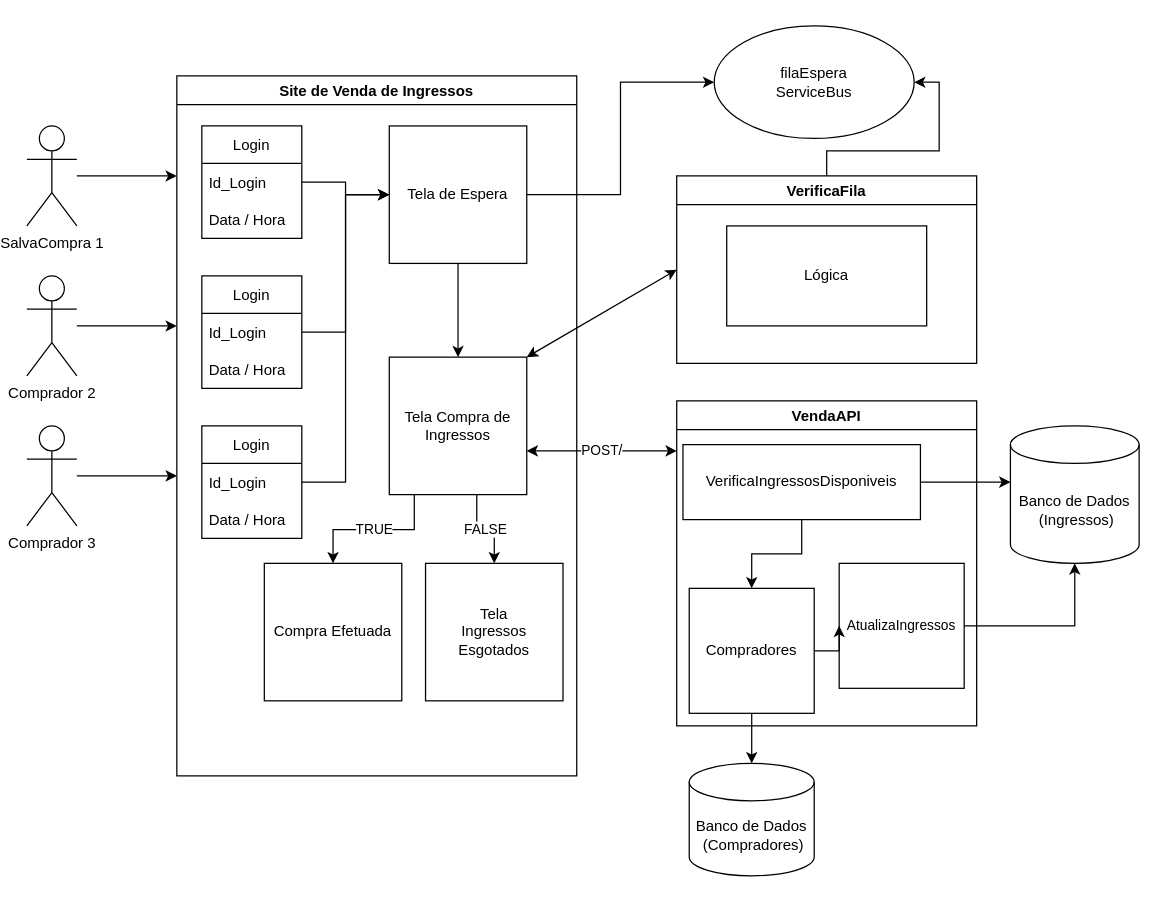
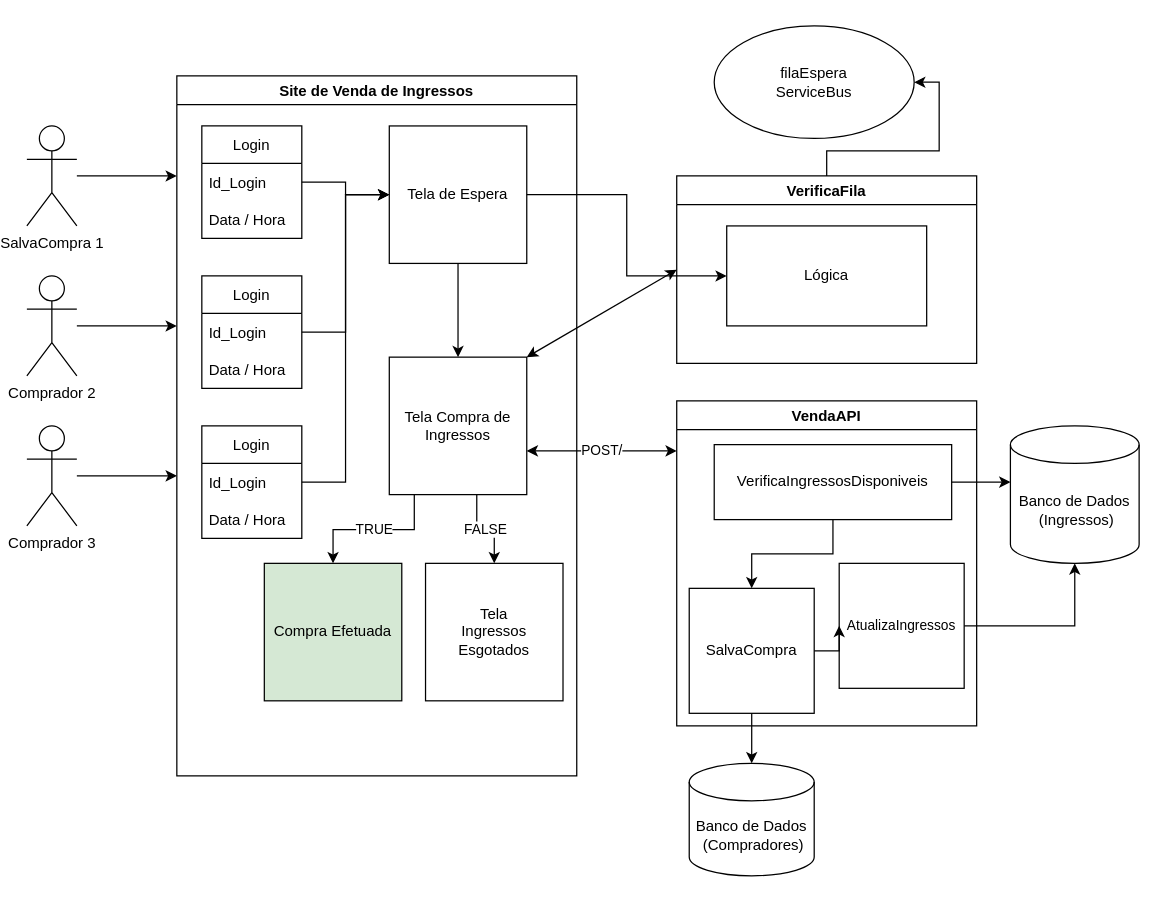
  <mxCell id="0" />
  <mxCell id="1" parent="0" />
  <mxCell id="2" style="edgeStyle=orthogonalEdgeStyle;rounded=0;orthogonalLoop=1;jettySize=auto;html=1;" parent="1" source="3" edge="1"><mxGeometry relative="1" as="geometry"><mxPoint x="140" y="380" as="targetPoint" /></mxGeometry></mxCell>
  <mxCell id="3" value="Comprador 3" style="shape=umlActor;verticalLabelPosition=bottom;verticalAlign=top;html=1;outlineConnect=0;" parent="1" vertex="1"><mxGeometry x="20" y="340" width="40" height="80" as="geometry" /></mxCell>
  <mxCell id="4" style="edgeStyle=orthogonalEdgeStyle;rounded=0;orthogonalLoop=1;jettySize=auto;html=1;" parent="1" source="5" edge="1"><mxGeometry relative="1" as="geometry"><mxPoint x="140" y="260" as="targetPoint" /></mxGeometry></mxCell>
  <mxCell id="5" value="Comprador 2" style="shape=umlActor;verticalLabelPosition=bottom;verticalAlign=top;html=1;outlineConnect=0;" parent="1" vertex="1"><mxGeometry x="20" y="220" width="40" height="80" as="geometry" /></mxCell>
  <mxCell id="6" style="edgeStyle=orthogonalEdgeStyle;rounded=0;orthogonalLoop=1;jettySize=auto;html=1;" parent="1" source="7" edge="1"><mxGeometry relative="1" as="geometry"><mxPoint x="140" y="140" as="targetPoint" /></mxGeometry></mxCell>
  <mxCell id="7" value="&lt;div&gt;SalvaCompra 1&lt;/div&gt;&lt;div&gt;&lt;br&gt;&lt;/div&gt;" style="shape=umlActor;verticalLabelPosition=bottom;verticalAlign=top;html=1;outlineConnect=0;" parent="1" vertex="1"><mxGeometry x="20" y="100" width="40" height="80" as="geometry" /></mxCell>
  <mxCell id="8" value="Site de Venda de Ingressos" style="swimlane;" parent="1" vertex="1"><mxGeometry x="140" y="60" width="320" height="560" as="geometry" /></mxCell>
  <mxCell id="9" value="Login" style="swimlane;fontStyle=0;childLayout=stackLayout;horizontal=1;startSize=30;horizontalStack=0;resizeParent=1;resizeParentMax=0;resizeLast=0;collapsible=1;marginBottom=0;" parent="8" vertex="1"><mxGeometry x="20" y="40" width="80" height="90" as="geometry" /></mxCell>
  <mxCell id="10" value="Id_Login" style="text;strokeColor=none;fillColor=none;align=left;verticalAlign=middle;spacingLeft=4;spacingRight=4;overflow=hidden;points=[[0,0.5],[1,0.5]];portConstraint=eastwest;rotatable=0;" parent="9" vertex="1"><mxGeometry y="30" width="80" height="30" as="geometry" /></mxCell>
  <mxCell id="11" value="Data / Hora" style="text;strokeColor=none;fillColor=none;align=left;verticalAlign=middle;spacingLeft=4;spacingRight=4;overflow=hidden;points=[[0,0.5],[1,0.5]];portConstraint=eastwest;rotatable=0;" parent="9" vertex="1"><mxGeometry y="60" width="80" height="30" as="geometry" /></mxCell>
  <mxCell id="12" style="edgeStyle=orthogonalEdgeStyle;rounded=0;orthogonalLoop=1;jettySize=auto;html=1;entryX=0;entryY=0.5;entryDx=0;entryDy=0;" parent="8" source="13" target="20" edge="1"><mxGeometry relative="1" as="geometry" /></mxCell>
  <mxCell id="13" value="Login" style="swimlane;fontStyle=0;childLayout=stackLayout;horizontal=1;startSize=30;horizontalStack=0;resizeParent=1;resizeParentMax=0;resizeLast=0;collapsible=1;marginBottom=0;" parent="8" vertex="1"><mxGeometry x="20" y="280" width="80" height="90" as="geometry" /></mxCell>
  <mxCell id="14" value="Id_Login" style="text;strokeColor=none;fillColor=none;align=left;verticalAlign=middle;spacingLeft=4;spacingRight=4;overflow=hidden;points=[[0,0.5],[1,0.5]];portConstraint=eastwest;rotatable=0;" parent="13" vertex="1"><mxGeometry y="30" width="80" height="30" as="geometry" /></mxCell>
  <mxCell id="15" value="Data / Hora" style="text;strokeColor=none;fillColor=none;align=left;verticalAlign=middle;spacingLeft=4;spacingRight=4;overflow=hidden;points=[[0,0.5],[1,0.5]];portConstraint=eastwest;rotatable=0;" parent="13" vertex="1"><mxGeometry y="60" width="80" height="30" as="geometry" /></mxCell>
  <mxCell id="16" value="Login" style="swimlane;fontStyle=0;childLayout=stackLayout;horizontal=1;startSize=30;horizontalStack=0;resizeParent=1;resizeParentMax=0;resizeLast=0;collapsible=1;marginBottom=0;" parent="8" vertex="1"><mxGeometry x="20" y="160" width="80" height="90" as="geometry" /></mxCell>
  <mxCell id="17" value="Id_Login" style="text;strokeColor=none;fillColor=none;align=left;verticalAlign=middle;spacingLeft=4;spacingRight=4;overflow=hidden;points=[[0,0.5],[1,0.5]];portConstraint=eastwest;rotatable=0;" parent="16" vertex="1"><mxGeometry y="30" width="80" height="30" as="geometry" /></mxCell>
  <mxCell id="18" value="Data / Hora" style="text;strokeColor=none;fillColor=none;align=left;verticalAlign=middle;spacingLeft=4;spacingRight=4;overflow=hidden;points=[[0,0.5],[1,0.5]];portConstraint=eastwest;rotatable=0;" parent="16" vertex="1"><mxGeometry y="60" width="80" height="30" as="geometry" /></mxCell>
  <mxCell id="19" style="edgeStyle=orthogonalEdgeStyle;rounded=0;orthogonalLoop=1;jettySize=auto;html=1;" parent="8" source="20" target="23" edge="1"><mxGeometry relative="1" as="geometry" /></mxCell>
  <mxCell id="20" value="Tela de Espera" style="whiteSpace=wrap;html=1;aspect=fixed;" parent="8" vertex="1"><mxGeometry x="170" y="40" width="110" height="110" as="geometry" /></mxCell>
  <mxCell id="21" value="TRUE" style="edgeStyle=orthogonalEdgeStyle;rounded=0;orthogonalLoop=1;jettySize=auto;html=1;entryX=0.5;entryY=0;entryDx=0;entryDy=0;fontSize=11;" parent="8" source="23" target="25" edge="1"><mxGeometry relative="1" as="geometry"><Array as="points"><mxPoint x="190" y="363" /><mxPoint x="125" y="363" /></Array></mxGeometry></mxCell>
  <mxCell id="22" value="FALSE" style="edgeStyle=orthogonalEdgeStyle;rounded=0;orthogonalLoop=1;jettySize=auto;html=1;entryX=0.5;entryY=0;entryDx=0;entryDy=0;fontSize=11;" parent="8" source="23" target="24" edge="1"><mxGeometry relative="1" as="geometry"><Array as="points"><mxPoint x="240" y="363" /><mxPoint x="254" y="363" /></Array></mxGeometry></mxCell>
  <mxCell id="23" value="Tela Compra de Ingressos" style="whiteSpace=wrap;html=1;aspect=fixed;" parent="8" vertex="1"><mxGeometry x="170" y="225" width="110" height="110" as="geometry" /></mxCell>
  <mxCell id="24" value="&lt;div&gt;Tela&lt;br&gt;&lt;/div&gt;&lt;div&gt;Ingressos&lt;/div&gt;&lt;div&gt;Esgotados&lt;/div&gt;" style="whiteSpace=wrap;html=1;aspect=fixed;" parent="8" vertex="1"><mxGeometry x="199" y="390" width="110" height="110" as="geometry" /></mxCell>
- <mxCell id="25" value="Compra Efetuada" style="whiteSpace=wrap;html=1;aspect=fixed;" parent="8" vertex="1"><mxGeometry x="70" y="390" width="110" height="110" as="geometry" /></mxCell>
+ <mxCell id="25" value="Compra Efetuada" style="whiteSpace=wrap;html=1;aspect=fixed;fillColor=#d5e8d4;" parent="8" vertex="1"><mxGeometry x="70" y="390" width="110" height="110" as="geometry" /></mxCell>
  <mxCell id="26" style="edgeStyle=orthogonalEdgeStyle;rounded=0;orthogonalLoop=1;jettySize=auto;html=1;entryX=0;entryY=0.5;entryDx=0;entryDy=0;fontSize=11;" parent="8" source="10" target="20" edge="1"><mxGeometry relative="1" as="geometry" /></mxCell>
  <mxCell id="27" style="edgeStyle=orthogonalEdgeStyle;rounded=0;orthogonalLoop=1;jettySize=auto;html=1;entryX=0;entryY=0.5;entryDx=0;entryDy=0;fontSize=11;" parent="8" source="17" target="20" edge="1"><mxGeometry relative="1" as="geometry" /></mxCell>
  <mxCell id="28" value="&lt;div&gt;Banco de Dados&lt;/div&gt;&lt;div&gt;&amp;nbsp;(Ingressos)&lt;/div&gt;" style="shape=cylinder3;whiteSpace=wrap;html=1;boundedLbl=1;backgroundOutline=1;size=15;" parent="1" vertex="1"><mxGeometry x="807" y="340" width="103" height="110" as="geometry" /></mxCell>
  <mxCell id="29" value="&lt;div&gt;Banco de Dados&lt;/div&gt;&lt;div&gt;&amp;nbsp;(Compradores)&lt;/div&gt;" style="shape=cylinder3;whiteSpace=wrap;html=1;boundedLbl=1;backgroundOutline=1;size=15;" parent="1" vertex="1"><mxGeometry x="550" y="610" width="100" height="90" as="geometry" /></mxCell>
  <mxCell id="30" value="VendaAPI" style="swimlane;" parent="1" vertex="1"><mxGeometry x="540" y="320" width="240" height="260" as="geometry" /></mxCell>
  <mxCell id="31" style="edgeStyle=orthogonalEdgeStyle;rounded=0;orthogonalLoop=1;jettySize=auto;html=1;entryX=0.5;entryY=0;entryDx=0;entryDy=0;" parent="30" source="32" target="33" edge="1"><mxGeometry relative="1" as="geometry" /></mxCell>
- <mxCell id="32" value="VerificaIngressosDisponiveis" style="rounded=0;whiteSpace=wrap;html=1;" parent="30" vertex="1"><mxGeometry x="5" y="35" width="190" height="60" as="geometry" /></mxCell>
- <mxCell id="33" value="Compradores" style="whiteSpace=wrap;html=1;aspect=fixed;" parent="30" vertex="1"><mxGeometry x="10" y="150" width="100" height="100" as="geometry" /></mxCell>
+ <mxCell id="32" value="VerificaIngressosDisponiveis" style="rounded=0;whiteSpace=wrap;html=1;" parent="30" vertex="1"><mxGeometry x="30" y="35" width="190" height="60" as="geometry" /></mxCell>
+ <mxCell id="33" value="SalvaCompra" style="whiteSpace=wrap;html=1;aspect=fixed;" parent="30" vertex="1"><mxGeometry x="10" y="150" width="100" height="100" as="geometry" /></mxCell>
  <mxCell id="34" value="&lt;font style=&quot;font-size: 11px;&quot;&gt;AtualizaIngressos&lt;/font&gt;" style="whiteSpace=wrap;html=1;aspect=fixed;" parent="30" vertex="1"><mxGeometry x="130" y="130" width="100" height="100" as="geometry" /></mxCell>
  <mxCell id="35" style="edgeStyle=orthogonalEdgeStyle;rounded=0;orthogonalLoop=1;jettySize=auto;html=1;fontSize=11;entryX=0;entryY=0.5;entryDx=0;entryDy=0;" parent="30" source="33" target="34" edge="1"><mxGeometry relative="1" as="geometry"><mxPoint x="120" y="195" as="targetPoint" /></mxGeometry></mxCell>
  <mxCell id="36" value="&lt;div&gt;filaEspera&lt;/div&gt;&lt;div&gt;ServiceBus&lt;/div&gt;" style="ellipse;whiteSpace=wrap;html=1;" parent="1" vertex="1"><mxGeometry x="570" y="20" width="160" height="90" as="geometry" /></mxCell>
- <mxCell id="37" style="edgeStyle=orthogonalEdgeStyle;rounded=0;orthogonalLoop=1;jettySize=auto;html=1;entryX=0;entryY=0.5;entryDx=0;entryDy=0;" parent="1" source="20" target="36" edge="1"><mxGeometry relative="1" as="geometry" /></mxCell>
+ <mxCell id="37" style="edgeStyle=orthogonalEdgeStyle;rounded=0;orthogonalLoop=1;jettySize=auto;html=1;" parent="1" source="20" target="40" edge="1"><mxGeometry relative="1" as="geometry" /></mxCell>
  <mxCell id="38" style="edgeStyle=orthogonalEdgeStyle;rounded=0;orthogonalLoop=1;jettySize=auto;html=1;entryX=1;entryY=0.5;entryDx=0;entryDy=0;" parent="1" source="39" target="36" edge="1"><mxGeometry relative="1" as="geometry" /></mxCell>
  <mxCell id="39" value="VerificaFila" style="swimlane;" parent="1" vertex="1"><mxGeometry x="540" y="140" width="240" height="150" as="geometry" /></mxCell>
  <mxCell id="40" value="Lógica" style="whiteSpace=wrap;html=1;" parent="39" vertex="1"><mxGeometry x="40" y="40" width="160" height="80" as="geometry" /></mxCell>
  <mxCell id="41" style="edgeStyle=orthogonalEdgeStyle;rounded=0;orthogonalLoop=1;jettySize=auto;html=1;entryX=0;entryY=0.409;entryDx=0;entryDy=0;entryPerimeter=0;" parent="1" source="32" target="28" edge="1"><mxGeometry relative="1" as="geometry"><mxPoint x="800" y="385" as="targetPoint" /></mxGeometry></mxCell>
  <mxCell id="42" style="edgeStyle=orthogonalEdgeStyle;rounded=0;orthogonalLoop=1;jettySize=auto;html=1;entryX=0.5;entryY=1;entryDx=0;entryDy=0;entryPerimeter=0;fontSize=11;" parent="1" source="34" target="28" edge="1"><mxGeometry relative="1" as="geometry" /></mxCell>
  <mxCell id="43" value="POST/" style="endArrow=classic;startArrow=classic;html=1;rounded=0;fontSize=11;" parent="1" edge="1"><mxGeometry width="50" height="50" relative="1" as="geometry"><mxPoint x="420" y="360" as="sourcePoint" /><mxPoint x="540" y="360" as="targetPoint" /></mxGeometry></mxCell>
  <mxCell id="44" value="" style="endArrow=classic;startArrow=classic;html=1;rounded=0;fontSize=11;entryX=0;entryY=0.5;entryDx=0;entryDy=0;exitX=1;exitY=0;exitDx=0;exitDy=0;" parent="1" source="23" target="39" edge="1"><mxGeometry width="50" height="50" relative="1" as="geometry"><mxPoint x="340" y="390" as="sourcePoint" /><mxPoint x="390" y="340" as="targetPoint" /></mxGeometry></mxCell>
  <mxCell id="45" style="edgeStyle=orthogonalEdgeStyle;rounded=0;orthogonalLoop=1;jettySize=auto;html=1;entryX=0.5;entryY=0;entryDx=0;entryDy=0;entryPerimeter=0;fontSize=11;" parent="1" source="33" target="29" edge="1"><mxGeometry relative="1" as="geometry" /></mxCell>
